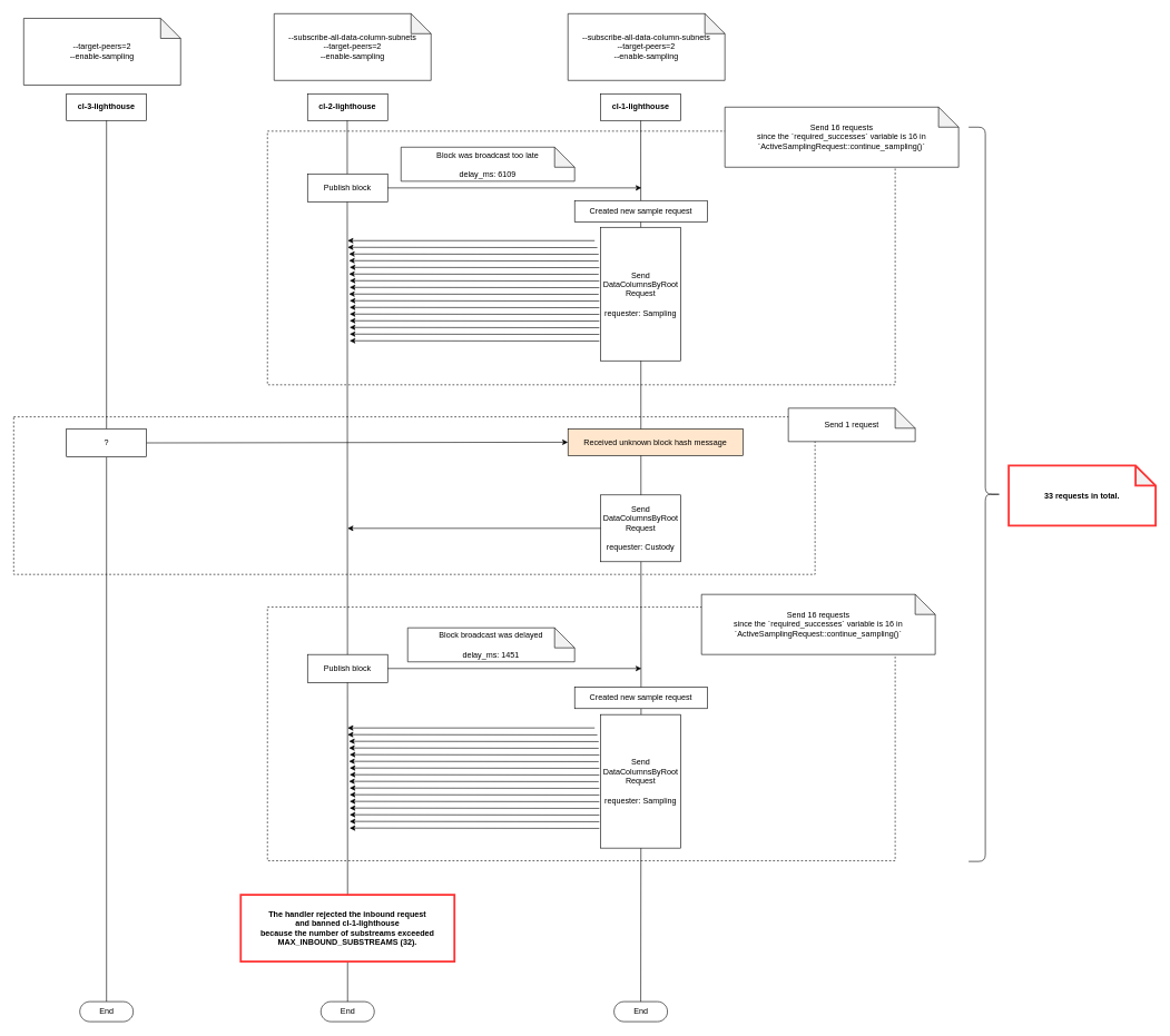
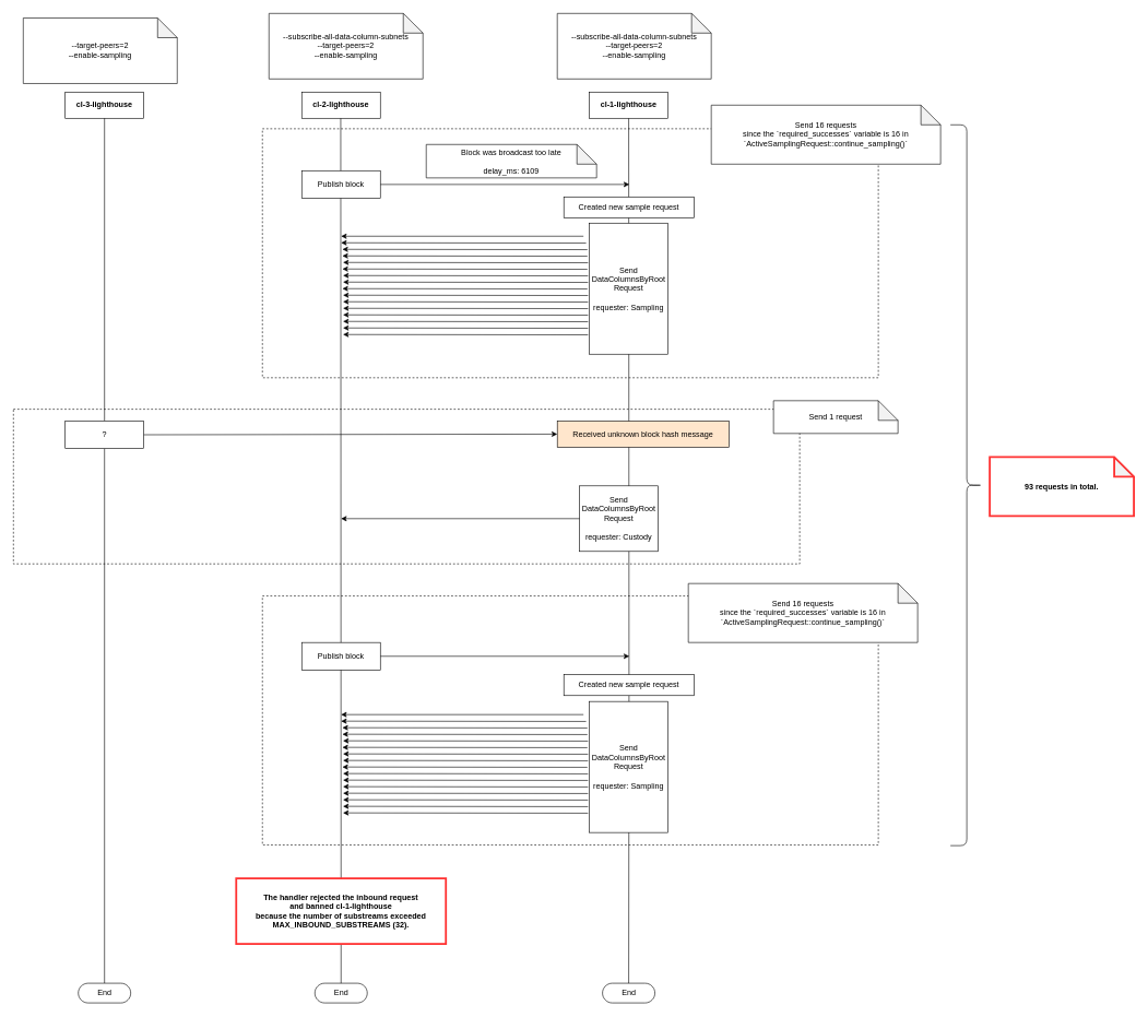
  <mxCell id="0" />
  <mxCell id="1" parent="0" />
  <mxCell id="2" value="" style="rounded=0;whiteSpace=wrap;html=1;dashed=1;fillColor=none;" vertex="1" parent="1"><mxGeometry x="20" y="624" width="1200" height="236" as="geometry" /></mxCell>
  <mxCell id="3" value="" style="rounded=0;whiteSpace=wrap;html=1;dashed=1;fillColor=none;" vertex="1" parent="1"><mxGeometry x="400" y="909" width="940" height="380" as="geometry" /></mxCell>
  <mxCell id="4" value="" style="rounded=0;whiteSpace=wrap;html=1;dashed=1;fillColor=none;" vertex="1" parent="1"><mxGeometry x="400" y="196" width="940" height="380" as="geometry" /></mxCell>
  <mxCell id="5" value="cl-1-lighthouse" style="rounded=0;whiteSpace=wrap;html=1;fontStyle=1" parent="1" vertex="1"><mxGeometry x="899" y="140" width="120" height="40" as="geometry" /></mxCell>
  <mxCell id="6" value="cl-2-lighthouse" style="rounded=0;whiteSpace=wrap;html=1;fontStyle=1" parent="1" vertex="1"><mxGeometry x="460" y="140" width="120" height="40" as="geometry" /></mxCell>
  <mxCell id="7" value="" style="endArrow=none;html=1;entryX=0.5;entryY=1;entryDx=0;entryDy=0;exitX=0.5;exitY=0.5;exitDx=0;exitDy=-15;exitPerimeter=0;startArrow=none;" parent="1" source="69" target="5" edge="1"><mxGeometry width="50" height="50" relative="1" as="geometry"><mxPoint x="972.5" y="570" as="sourcePoint" /><mxPoint x="1022.5" y="280" as="targetPoint" /></mxGeometry></mxCell>
  <mxCell id="8" value="" style="endArrow=none;html=1;entryX=0.5;entryY=1;entryDx=0;entryDy=0;exitX=0.5;exitY=0.5;exitDx=0;exitDy=-15;exitPerimeter=0;startArrow=none;" parent="1" source="64" edge="1"><mxGeometry width="50" height="50" relative="1" as="geometry"><mxPoint x="520" y="580" as="sourcePoint" /><mxPoint x="519.5" y="180" as="targetPoint" /></mxGeometry></mxCell>
  <mxCell id="9" value="--subscribe-all-data-column-subnets&lt;br&gt;--target-peers=2&lt;br&gt;--enable-sampling" style="shape=note;whiteSpace=wrap;html=1;backgroundOutline=1;darkOpacity=0.05;" parent="1" vertex="1"><mxGeometry x="850" y="20" width="235" height="100" as="geometry" /></mxCell>
  <mxCell id="10" value="End" style="html=1;dashed=0;whitespace=wrap;shape=mxgraph.dfd.start" parent="1" vertex="1"><mxGeometry x="919" y="1500" width="80" height="30" as="geometry" /></mxCell>
  <mxCell id="11" value="End" style="html=1;dashed=0;whitespace=wrap;shape=mxgraph.dfd.start" parent="1" vertex="1"><mxGeometry x="480" y="1500" width="80" height="30" as="geometry" /></mxCell>
  <mxCell id="12" value="--subscribe-all-data-column-subnets&lt;br&gt;--target-peers=2&lt;br&gt;--enable-sampling" style="shape=note;whiteSpace=wrap;html=1;backgroundOutline=1;darkOpacity=0.05;" parent="1" vertex="1"><mxGeometry x="410" y="20" width="235" height="100" as="geometry" /></mxCell>
  <mxCell id="13" value="cl-3-lighthouse" style="rounded=0;whiteSpace=wrap;html=1;fontStyle=1" vertex="1" parent="1"><mxGeometry x="99" y="140" width="120" height="40" as="geometry" /></mxCell>
  <mxCell id="14" value="--target-peers=2&lt;br&gt;--enable-sampling" style="shape=note;whiteSpace=wrap;html=1;backgroundOutline=1;darkOpacity=0.05;" vertex="1" parent="1"><mxGeometry x="35" y="27" width="235" height="100" as="geometry" /></mxCell>
  <mxCell id="15" value="Publish block" style="rounded=0;whiteSpace=wrap;html=1;fontStyle=0" vertex="1" parent="1"><mxGeometry x="460" y="260" width="120" height="42" as="geometry" /></mxCell>
  <mxCell id="16" value="" style="endArrow=classic;html=1;exitX=1;exitY=0.5;exitDx=0;exitDy=0;" edge="1" parent="1" source="15"><mxGeometry width="50" height="50" relative="1" as="geometry"><mxPoint x="660" y="370" as="sourcePoint" /><mxPoint x="960" y="281" as="targetPoint" /></mxGeometry></mxCell>
- <mxCell id="17" value="Block was broadcast too late&lt;br&gt;&lt;br&gt;delay_ms: 6109" style="shape=note;whiteSpace=wrap;html=1;backgroundOutline=1;darkOpacity=0.05;" vertex="1" parent="1"><mxGeometry x="600" y="220" width="260" height="51" as="geometry" /></mxCell>
+ <mxCell id="17" value="Block was broadcast too late&lt;br&gt;&lt;br&gt;delay_ms: 6109" style="shape=note;whiteSpace=wrap;html=1;backgroundOutline=1;darkOpacity=0.05;" vertex="1" parent="1"><mxGeometry x="650" y="220" width="260" height="51" as="geometry" /></mxCell>
  <mxCell id="18" value="Send DataColumnsByRoot Request&lt;br&gt;&lt;br&gt;requester: Sampling" style="rounded=0;whiteSpace=wrap;html=1;fontStyle=0" vertex="1" parent="1"><mxGeometry x="899" y="340" width="120" height="200" as="geometry" /></mxCell>
  <mxCell id="19" value="" style="endArrow=classic;html=1;" edge="1" parent="1"><mxGeometry width="50" height="50" relative="1" as="geometry"><mxPoint x="890" y="360" as="sourcePoint" /><mxPoint x="520" y="360" as="targetPoint" /></mxGeometry></mxCell>
  <mxCell id="20" value="" style="endArrow=classic;html=1;exitX=-0.042;exitY=0.128;exitDx=0;exitDy=0;exitPerimeter=0;" edge="1" parent="1"><mxGeometry width="50" height="50" relative="1" as="geometry"><mxPoint x="893.96" y="370.48" as="sourcePoint" /><mxPoint x="520" y="370" as="targetPoint" /></mxGeometry></mxCell>
  <mxCell id="21" value="" style="endArrow=classic;html=1;exitX=-0.042;exitY=0.128;exitDx=0;exitDy=0;exitPerimeter=0;" edge="1" parent="1"><mxGeometry width="50" height="50" relative="1" as="geometry"><mxPoint x="895.96" y="380.48" as="sourcePoint" /><mxPoint x="522" y="380" as="targetPoint" /></mxGeometry></mxCell>
  <mxCell id="22" value="" style="endArrow=classic;html=1;exitX=-0.042;exitY=0.128;exitDx=0;exitDy=0;exitPerimeter=0;" edge="1" parent="1"><mxGeometry width="50" height="50" relative="1" as="geometry"><mxPoint x="895.96" y="390.48" as="sourcePoint" /><mxPoint x="522" y="390" as="targetPoint" /></mxGeometry></mxCell>
  <mxCell id="23" value="" style="endArrow=classic;html=1;exitX=-0.042;exitY=0.128;exitDx=0;exitDy=0;exitPerimeter=0;" edge="1" parent="1"><mxGeometry width="50" height="50" relative="1" as="geometry"><mxPoint x="896.96" y="400.48" as="sourcePoint" /><mxPoint x="523" y="400" as="targetPoint" /></mxGeometry></mxCell>
  <mxCell id="24" value="" style="endArrow=classic;html=1;exitX=-0.042;exitY=0.128;exitDx=0;exitDy=0;exitPerimeter=0;" edge="1" parent="1"><mxGeometry width="50" height="50" relative="1" as="geometry"><mxPoint x="895.96" y="410.48" as="sourcePoint" /><mxPoint x="522" y="410" as="targetPoint" /></mxGeometry></mxCell>
  <mxCell id="25" value="" style="endArrow=classic;html=1;exitX=-0.042;exitY=0.128;exitDx=0;exitDy=0;exitPerimeter=0;" edge="1" parent="1"><mxGeometry width="50" height="50" relative="1" as="geometry"><mxPoint x="896.96" y="420.48" as="sourcePoint" /><mxPoint x="523" y="420" as="targetPoint" /></mxGeometry></mxCell>
  <mxCell id="26" value="" style="endArrow=classic;html=1;exitX=-0.042;exitY=0.128;exitDx=0;exitDy=0;exitPerimeter=0;" edge="1" parent="1"><mxGeometry width="50" height="50" relative="1" as="geometry"><mxPoint x="896.96" y="430.48" as="sourcePoint" /><mxPoint x="523" y="430" as="targetPoint" /></mxGeometry></mxCell>
  <mxCell id="27" value="" style="endArrow=classic;html=1;exitX=-0.042;exitY=0.128;exitDx=0;exitDy=0;exitPerimeter=0;" edge="1" parent="1"><mxGeometry width="50" height="50" relative="1" as="geometry"><mxPoint x="895.96" y="440.48" as="sourcePoint" /><mxPoint x="522" y="440" as="targetPoint" /></mxGeometry></mxCell>
  <mxCell id="28" value="" style="endArrow=classic;html=1;exitX=-0.042;exitY=0.128;exitDx=0;exitDy=0;exitPerimeter=0;" edge="1" parent="1"><mxGeometry width="50" height="50" relative="1" as="geometry"><mxPoint x="896.96" y="450.48" as="sourcePoint" /><mxPoint x="523" y="450" as="targetPoint" /></mxGeometry></mxCell>
  <mxCell id="29" value="" style="endArrow=classic;html=1;exitX=-0.042;exitY=0.128;exitDx=0;exitDy=0;exitPerimeter=0;" edge="1" parent="1"><mxGeometry width="50" height="50" relative="1" as="geometry"><mxPoint x="896.96" y="460.48" as="sourcePoint" /><mxPoint x="523" y="460" as="targetPoint" /></mxGeometry></mxCell>
  <mxCell id="30" value="" style="endArrow=classic;html=1;exitX=-0.042;exitY=0.128;exitDx=0;exitDy=0;exitPerimeter=0;" edge="1" parent="1"><mxGeometry width="50" height="50" relative="1" as="geometry"><mxPoint x="896.96" y="470.48" as="sourcePoint" /><mxPoint x="523" y="470" as="targetPoint" /></mxGeometry></mxCell>
  <mxCell id="31" value="" style="endArrow=classic;html=1;exitX=-0.042;exitY=0.128;exitDx=0;exitDy=0;exitPerimeter=0;" edge="1" parent="1"><mxGeometry width="50" height="50" relative="1" as="geometry"><mxPoint x="896.96" y="480.48" as="sourcePoint" /><mxPoint x="523" y="480" as="targetPoint" /></mxGeometry></mxCell>
  <mxCell id="32" value="" style="endArrow=classic;html=1;exitX=-0.042;exitY=0.128;exitDx=0;exitDy=0;exitPerimeter=0;" edge="1" parent="1"><mxGeometry width="50" height="50" relative="1" as="geometry"><mxPoint x="896.96" y="490.48" as="sourcePoint" /><mxPoint x="523" y="490" as="targetPoint" /></mxGeometry></mxCell>
  <mxCell id="33" value="" style="endArrow=classic;html=1;exitX=-0.042;exitY=0.128;exitDx=0;exitDy=0;exitPerimeter=0;" edge="1" parent="1"><mxGeometry width="50" height="50" relative="1" as="geometry"><mxPoint x="896.96" y="500.48" as="sourcePoint" /><mxPoint x="523" y="500" as="targetPoint" /></mxGeometry></mxCell>
  <mxCell id="34" value="" style="endArrow=classic;html=1;exitX=-0.042;exitY=0.128;exitDx=0;exitDy=0;exitPerimeter=0;" edge="1" parent="1"><mxGeometry width="50" height="50" relative="1" as="geometry"><mxPoint x="896.96" y="510.48" as="sourcePoint" /><mxPoint x="523" y="510" as="targetPoint" /></mxGeometry></mxCell>
  <mxCell id="35" value="Send 16 requests&lt;br&gt;since the `required_successes` variable is 16 in `ActiveSamplingRequest::continue_sampling()`" style="shape=note;whiteSpace=wrap;html=1;backgroundOutline=1;darkOpacity=0.05;" vertex="1" parent="1"><mxGeometry x="1085" y="160" width="350" height="90" as="geometry" /></mxCell>
  <mxCell id="36" value="" style="endArrow=none;html=1;entryX=0.5;entryY=1;entryDx=0;entryDy=0;startArrow=none;" edge="1" parent="1" source="38" target="13"><mxGeometry width="50" height="50" relative="1" as="geometry"><mxPoint x="160" y="820" as="sourcePoint" /><mxPoint x="529.5" y="190" as="targetPoint" /></mxGeometry></mxCell>
  <mxCell id="37" value="" style="endArrow=none;html=1;entryX=0.5;entryY=1;entryDx=0;entryDy=0;" edge="1" parent="1" target="38"><mxGeometry width="50" height="50" relative="1" as="geometry"><mxPoint x="159" y="1500" as="sourcePoint" /><mxPoint x="159" y="221" as="targetPoint" /></mxGeometry></mxCell>
  <mxCell id="38" value="?" style="rounded=0;whiteSpace=wrap;html=1;fontStyle=0" vertex="1" parent="1"><mxGeometry x="99" y="642" width="120" height="42" as="geometry" /></mxCell>
  <mxCell id="39" value="" style="endArrow=classic;html=1;exitX=1;exitY=0.5;exitDx=0;exitDy=0;entryX=0;entryY=0.5;entryDx=0;entryDy=0;" edge="1" parent="1" source="38" target="42"><mxGeometry width="50" height="50" relative="1" as="geometry"><mxPoint x="590" y="353" as="sourcePoint" /><mxPoint x="810" y="662" as="targetPoint" /></mxGeometry></mxCell>
- <mxCell id="40" value="Send DataColumnsByRoot Request&lt;br&gt;&lt;br&gt;requester: Custody" style="rounded=0;whiteSpace=wrap;html=1;fontStyle=0" vertex="1" parent="1"><mxGeometry x="899" y="741" width="120" height="100" as="geometry" /></mxCell>
+ <mxCell id="40" value="Send DataColumnsByRoot Request&lt;br&gt;&lt;br&gt;requester: Custody" style="rounded=0;whiteSpace=wrap;html=1;fontStyle=0" vertex="1" parent="1"><mxGeometry x="884" y="741" width="120" height="100" as="geometry" /></mxCell>
  <mxCell id="41" value="" style="endArrow=classic;html=1;exitX=0;exitY=0.5;exitDx=0;exitDy=0;" edge="1" parent="1" source="40"><mxGeometry width="50" height="50" relative="1" as="geometry"><mxPoint x="900" y="491" as="sourcePoint" /><mxPoint x="520" y="791" as="targetPoint" /></mxGeometry></mxCell>
  <mxCell id="42" value="Received unknown block hash message" style="rounded=0;whiteSpace=wrap;html=1;fontStyle=0;fillColor=#ffe6cc;" vertex="1" parent="1"><mxGeometry x="850" y="642" width="262" height="40" as="geometry" /></mxCell>
  <mxCell id="43" value="Publish block" style="rounded=0;whiteSpace=wrap;html=1;fontStyle=0" vertex="1" parent="1"><mxGeometry x="460" y="980" width="120" height="42" as="geometry" /></mxCell>
  <mxCell id="44" value="" style="endArrow=classic;html=1;exitX=1;exitY=0.5;exitDx=0;exitDy=0;" edge="1" parent="1" source="43"><mxGeometry width="50" height="50" relative="1" as="geometry"><mxPoint x="660" y="1090" as="sourcePoint" /><mxPoint x="960" y="1001" as="targetPoint" /></mxGeometry></mxCell>
- <mxCell id="45" value="Block broadcast was delayed&lt;br&gt;&lt;br&gt;delay_ms: 1451" style="shape=note;whiteSpace=wrap;html=1;backgroundOutline=1;darkOpacity=0.05;" vertex="1" parent="1"><mxGeometry x="610" y="940" width="250" height="51" as="geometry" /></mxCell>
  <mxCell id="46" value="" style="endArrow=classic;html=1;" edge="1" parent="1"><mxGeometry width="50" height="50" relative="1" as="geometry"><mxPoint x="890" y="1090" as="sourcePoint" /><mxPoint x="520" y="1090" as="targetPoint" /></mxGeometry></mxCell>
  <mxCell id="47" value="" style="endArrow=classic;html=1;exitX=-0.042;exitY=0.128;exitDx=0;exitDy=0;exitPerimeter=0;" edge="1" parent="1"><mxGeometry width="50" height="50" relative="1" as="geometry"><mxPoint x="893.96" y="1100.48" as="sourcePoint" /><mxPoint x="520" y="1100" as="targetPoint" /></mxGeometry></mxCell>
  <mxCell id="48" value="" style="endArrow=classic;html=1;exitX=-0.042;exitY=0.128;exitDx=0;exitDy=0;exitPerimeter=0;" edge="1" parent="1"><mxGeometry width="50" height="50" relative="1" as="geometry"><mxPoint x="895.96" y="1110.48" as="sourcePoint" /><mxPoint x="522" y="1110" as="targetPoint" /></mxGeometry></mxCell>
  <mxCell id="49" value="" style="endArrow=classic;html=1;exitX=-0.042;exitY=0.128;exitDx=0;exitDy=0;exitPerimeter=0;" edge="1" parent="1"><mxGeometry width="50" height="50" relative="1" as="geometry"><mxPoint x="895.96" y="1120.48" as="sourcePoint" /><mxPoint x="522" y="1120" as="targetPoint" /></mxGeometry></mxCell>
  <mxCell id="50" value="" style="endArrow=classic;html=1;exitX=-0.042;exitY=0.128;exitDx=0;exitDy=0;exitPerimeter=0;" edge="1" parent="1"><mxGeometry width="50" height="50" relative="1" as="geometry"><mxPoint x="896.96" y="1130.48" as="sourcePoint" /><mxPoint x="523" y="1130" as="targetPoint" /></mxGeometry></mxCell>
  <mxCell id="51" value="" style="endArrow=classic;html=1;exitX=-0.042;exitY=0.128;exitDx=0;exitDy=0;exitPerimeter=0;" edge="1" parent="1"><mxGeometry width="50" height="50" relative="1" as="geometry"><mxPoint x="895.96" y="1140.48" as="sourcePoint" /><mxPoint x="522" y="1140" as="targetPoint" /></mxGeometry></mxCell>
  <mxCell id="52" value="" style="endArrow=classic;html=1;exitX=-0.042;exitY=0.128;exitDx=0;exitDy=0;exitPerimeter=0;" edge="1" parent="1"><mxGeometry width="50" height="50" relative="1" as="geometry"><mxPoint x="896.96" y="1150.48" as="sourcePoint" /><mxPoint x="523" y="1150" as="targetPoint" /></mxGeometry></mxCell>
  <mxCell id="53" value="" style="endArrow=classic;html=1;exitX=-0.042;exitY=0.128;exitDx=0;exitDy=0;exitPerimeter=0;" edge="1" parent="1"><mxGeometry width="50" height="50" relative="1" as="geometry"><mxPoint x="896.96" y="1160.48" as="sourcePoint" /><mxPoint x="523" y="1160" as="targetPoint" /></mxGeometry></mxCell>
  <mxCell id="54" value="" style="endArrow=classic;html=1;exitX=-0.042;exitY=0.128;exitDx=0;exitDy=0;exitPerimeter=0;" edge="1" parent="1"><mxGeometry width="50" height="50" relative="1" as="geometry"><mxPoint x="895.96" y="1170.48" as="sourcePoint" /><mxPoint x="522" y="1170" as="targetPoint" /></mxGeometry></mxCell>
  <mxCell id="55" value="" style="endArrow=classic;html=1;exitX=-0.042;exitY=0.128;exitDx=0;exitDy=0;exitPerimeter=0;" edge="1" parent="1"><mxGeometry width="50" height="50" relative="1" as="geometry"><mxPoint x="896.96" y="1180.48" as="sourcePoint" /><mxPoint x="523" y="1180" as="targetPoint" /></mxGeometry></mxCell>
  <mxCell id="56" value="" style="endArrow=classic;html=1;exitX=-0.042;exitY=0.128;exitDx=0;exitDy=0;exitPerimeter=0;" edge="1" parent="1"><mxGeometry width="50" height="50" relative="1" as="geometry"><mxPoint x="896.96" y="1190.48" as="sourcePoint" /><mxPoint x="523" y="1190" as="targetPoint" /></mxGeometry></mxCell>
  <mxCell id="57" value="" style="endArrow=classic;html=1;exitX=-0.042;exitY=0.128;exitDx=0;exitDy=0;exitPerimeter=0;" edge="1" parent="1"><mxGeometry width="50" height="50" relative="1" as="geometry"><mxPoint x="896.96" y="1200.48" as="sourcePoint" /><mxPoint x="523" y="1200" as="targetPoint" /></mxGeometry></mxCell>
  <mxCell id="58" value="" style="endArrow=classic;html=1;exitX=-0.042;exitY=0.128;exitDx=0;exitDy=0;exitPerimeter=0;" edge="1" parent="1"><mxGeometry width="50" height="50" relative="1" as="geometry"><mxPoint x="896.96" y="1210.48" as="sourcePoint" /><mxPoint x="523" y="1210" as="targetPoint" /></mxGeometry></mxCell>
  <mxCell id="59" value="" style="endArrow=classic;html=1;exitX=-0.042;exitY=0.128;exitDx=0;exitDy=0;exitPerimeter=0;" edge="1" parent="1"><mxGeometry width="50" height="50" relative="1" as="geometry"><mxPoint x="896.96" y="1220.48" as="sourcePoint" /><mxPoint x="523" y="1220" as="targetPoint" /></mxGeometry></mxCell>
  <mxCell id="60" value="" style="endArrow=classic;html=1;exitX=-0.042;exitY=0.128;exitDx=0;exitDy=0;exitPerimeter=0;" edge="1" parent="1"><mxGeometry width="50" height="50" relative="1" as="geometry"><mxPoint x="896.96" y="1230.48" as="sourcePoint" /><mxPoint x="523" y="1230" as="targetPoint" /></mxGeometry></mxCell>
  <mxCell id="61" value="" style="endArrow=classic;html=1;exitX=-0.042;exitY=0.128;exitDx=0;exitDy=0;exitPerimeter=0;" edge="1" parent="1"><mxGeometry width="50" height="50" relative="1" as="geometry"><mxPoint x="896.96" y="1240.48" as="sourcePoint" /><mxPoint x="523" y="1240" as="targetPoint" /></mxGeometry></mxCell>
  <mxCell id="62" value="Send 16 requests&lt;br&gt;since the `required_successes` variable is 16 in `ActiveSamplingRequest::continue_sampling()`" style="shape=note;whiteSpace=wrap;html=1;backgroundOutline=1;darkOpacity=0.05;" vertex="1" parent="1"><mxGeometry x="1050" y="890" width="350" height="90" as="geometry" /></mxCell>
  <mxCell id="63" value="" style="endArrow=none;html=1;entryX=0.5;entryY=1;entryDx=0;entryDy=0;exitX=0.5;exitY=0.5;exitDx=0;exitDy=-15;exitPerimeter=0;" edge="1" parent="1" source="11" target="64"><mxGeometry width="50" height="50" relative="1" as="geometry"><mxPoint x="520" y="1440" as="sourcePoint" /><mxPoint x="519.5" y="360" as="targetPoint" /></mxGeometry></mxCell>
  <mxCell id="64" value="The handler rejected the inbound request &lt;br&gt;and banned cl-1-lighthouse &lt;br&gt;because the number of substreams exceeded MAX_INBOUND_SUBSTREAMS (32)." style="rounded=0;whiteSpace=wrap;html=1;fontStyle=1;strokeWidth=3;strokeColor=#FF3333;" vertex="1" parent="1"><mxGeometry x="360" y="1340" width="320" height="100" as="geometry" /></mxCell>
  <mxCell id="65" value="" style="shape=curlyBracket;whiteSpace=wrap;html=1;rounded=1;flipH=1;labelPosition=right;verticalLabelPosition=middle;align=left;verticalAlign=middle;" vertex="1" parent="1"><mxGeometry x="1450" y="190" width="50" height="1100" as="geometry" /></mxCell>
- <mxCell id="66" value="33 requests in total." style="shape=note;whiteSpace=wrap;html=1;backgroundOutline=1;darkOpacity=0.05;fontStyle=1;strokeWidth=3;strokeColor=#FF3333;" vertex="1" parent="1"><mxGeometry x="1510" y="697" width="220" height="90" as="geometry" /></mxCell>
+ <mxCell id="66" value="93 requests in total." style="shape=note;whiteSpace=wrap;html=1;backgroundOutline=1;darkOpacity=0.05;fontStyle=1;strokeWidth=3;strokeColor=#FF3333;" vertex="1" parent="1"><mxGeometry x="1510" y="697" width="220" height="90" as="geometry" /></mxCell>
  <mxCell id="67" value="Send 1 request" style="shape=note;whiteSpace=wrap;html=1;backgroundOutline=1;darkOpacity=0.05;" vertex="1" parent="1"><mxGeometry x="1180" y="611" width="190" height="50" as="geometry" /></mxCell>
  <mxCell id="68" value="" style="endArrow=none;html=1;entryX=0.5;entryY=1;entryDx=0;entryDy=0;exitX=0.5;exitY=0.5;exitDx=0;exitDy=-15;exitPerimeter=0;" edge="1" parent="1" source="10" target="69"><mxGeometry width="50" height="50" relative="1" as="geometry"><mxPoint x="959" y="1440" as="sourcePoint" /><mxPoint x="959" y="219" as="targetPoint" /></mxGeometry></mxCell>
  <mxCell id="69" value="Created new sample request" style="rounded=0;whiteSpace=wrap;html=1;fontStyle=0" vertex="1" parent="1"><mxGeometry x="860" y="1029" width="199" height="32" as="geometry" /></mxCell>
  <mxCell id="70" value="Send DataColumnsByRoot Request&lt;br&gt;&lt;br&gt;requester: Sampling" style="rounded=0;whiteSpace=wrap;html=1;fontStyle=0" vertex="1" parent="1"><mxGeometry x="899" y="1070" width="120" height="200" as="geometry" /></mxCell>
  <mxCell id="71" value="Created new sample request" style="rounded=0;whiteSpace=wrap;html=1;fontStyle=0" vertex="1" parent="1"><mxGeometry x="860" y="300" width="199" height="32" as="geometry" /></mxCell>
  <mxCell id="72" value="End" style="html=1;dashed=0;whitespace=wrap;shape=mxgraph.dfd.start" vertex="1" parent="1"><mxGeometry x="119" y="1500" width="80" height="30" as="geometry" /></mxCell>
